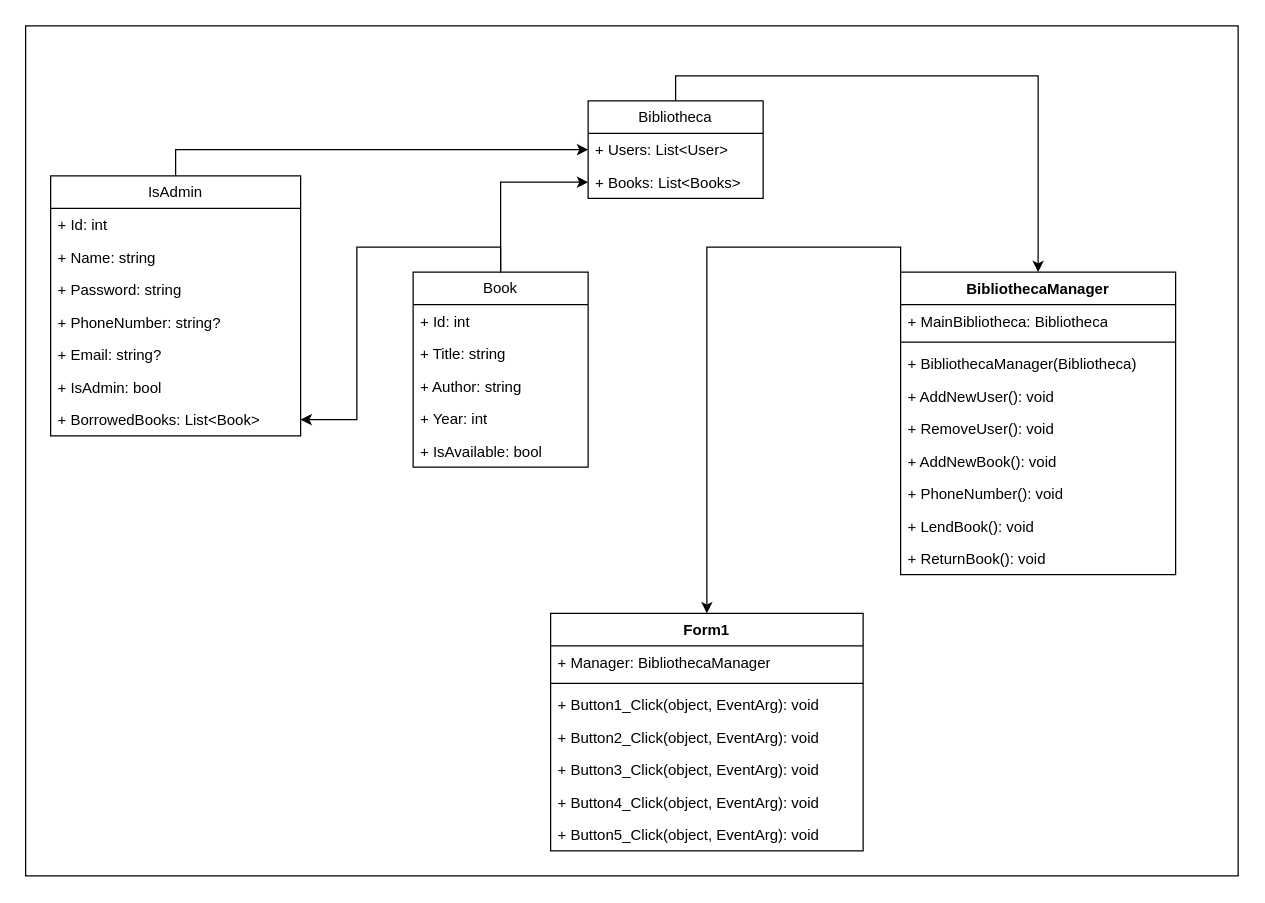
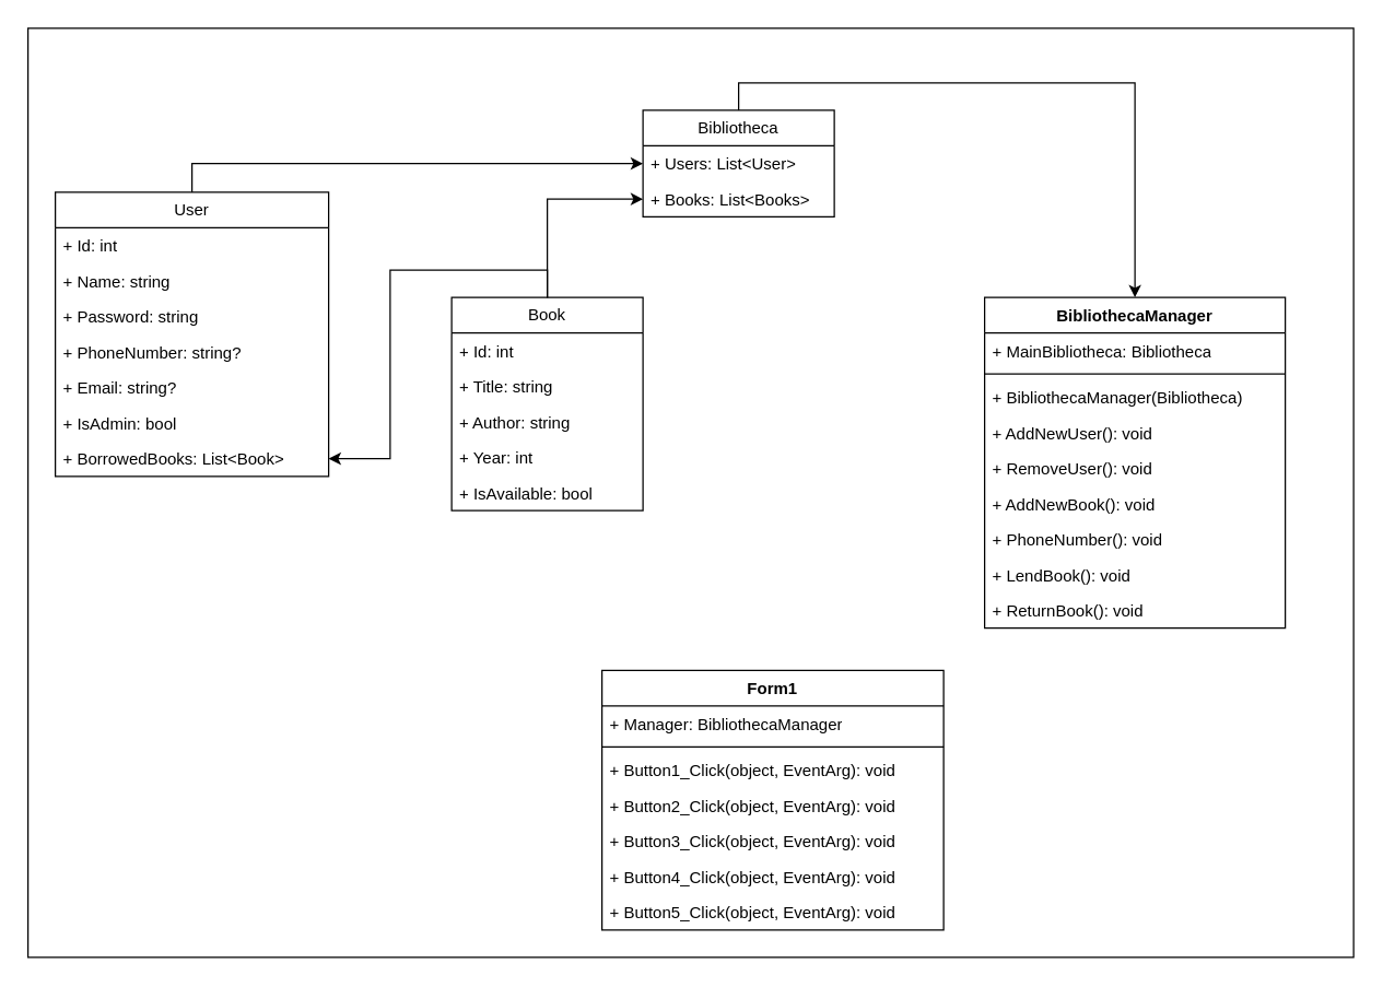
  <mxCell id="0" />
  <mxCell id="1" parent="0" />
  <mxCell id="2" value="" style="rounded=0;whiteSpace=wrap;html=1;" vertex="1" parent="1"><mxGeometry x="20" y="20" width="970" height="680" as="geometry" /></mxCell>
  <mxCell id="3" style="edgeStyle=orthogonalEdgeStyle;rounded=0;orthogonalLoop=1;jettySize=auto;html=1;exitX=0.5;exitY=0;exitDx=0;exitDy=0;entryX=0;entryY=0.5;entryDx=0;entryDy=0;" edge="1" parent="1" source="4" target="22"><mxGeometry relative="1" as="geometry" /></mxCell>
- <mxCell id="4" value="IsAdmin" style="swimlane;fontStyle=0;childLayout=stackLayout;horizontal=1;startSize=26;fillColor=none;horizontalStack=0;resizeParent=1;resizeParentMax=0;resizeLast=0;collapsible=1;marginBottom=0;whiteSpace=wrap;html=1;" vertex="1" parent="1"><mxGeometry x="40" y="140" width="200" height="208" as="geometry" /></mxCell>
+ <mxCell id="4" value="User" style="swimlane;fontStyle=0;childLayout=stackLayout;horizontal=1;startSize=26;fillColor=none;horizontalStack=0;resizeParent=1;resizeParentMax=0;resizeLast=0;collapsible=1;marginBottom=0;whiteSpace=wrap;html=1;" vertex="1" parent="1"><mxGeometry x="40" y="140" width="200" height="208" as="geometry" /></mxCell>
  <mxCell id="5" value="+ Id: int" style="text;strokeColor=none;fillColor=none;align=left;verticalAlign=top;spacingLeft=4;spacingRight=4;overflow=hidden;rotatable=0;points=[[0,0.5],[1,0.5]];portConstraint=eastwest;whiteSpace=wrap;html=1;" vertex="1" parent="4"><mxGeometry y="26" width="200" height="26" as="geometry" /></mxCell>
  <mxCell id="6" value="+ Name: string" style="text;strokeColor=none;fillColor=none;align=left;verticalAlign=top;spacingLeft=4;spacingRight=4;overflow=hidden;rotatable=0;points=[[0,0.5],[1,0.5]];portConstraint=eastwest;whiteSpace=wrap;html=1;" vertex="1" parent="4"><mxGeometry y="52" width="200" height="26" as="geometry" /></mxCell>
  <mxCell id="7" value="+ Password: string" style="text;strokeColor=none;fillColor=none;align=left;verticalAlign=top;spacingLeft=4;spacingRight=4;overflow=hidden;rotatable=0;points=[[0,0.5],[1,0.5]];portConstraint=eastwest;whiteSpace=wrap;html=1;" vertex="1" parent="4"><mxGeometry y="78" width="200" height="26" as="geometry" /></mxCell>
  <mxCell id="8" value="+ PhoneNumber: string?" style="text;strokeColor=none;fillColor=none;align=left;verticalAlign=top;spacingLeft=4;spacingRight=4;overflow=hidden;rotatable=0;points=[[0,0.5],[1,0.5]];portConstraint=eastwest;whiteSpace=wrap;html=1;" vertex="1" parent="4"><mxGeometry y="104" width="200" height="26" as="geometry" /></mxCell>
  <mxCell id="9" value="+ Email: string?" style="text;strokeColor=none;fillColor=none;align=left;verticalAlign=top;spacingLeft=4;spacingRight=4;overflow=hidden;rotatable=0;points=[[0,0.5],[1,0.5]];portConstraint=eastwest;whiteSpace=wrap;html=1;" vertex="1" parent="4"><mxGeometry y="130" width="200" height="26" as="geometry" /></mxCell>
  <mxCell id="10" value="+ IsAdmin: bool" style="text;strokeColor=none;fillColor=none;align=left;verticalAlign=top;spacingLeft=4;spacingRight=4;overflow=hidden;rotatable=0;points=[[0,0.5],[1,0.5]];portConstraint=eastwest;whiteSpace=wrap;html=1;" vertex="1" parent="4"><mxGeometry y="156" width="200" height="26" as="geometry" /></mxCell>
  <mxCell id="11" value="+ BorrowedBooks: List&amp;lt;Book&amp;gt;" style="text;strokeColor=none;fillColor=none;align=left;verticalAlign=top;spacingLeft=4;spacingRight=4;overflow=hidden;rotatable=0;points=[[0,0.5],[1,0.5]];portConstraint=eastwest;whiteSpace=wrap;html=1;" vertex="1" parent="4"><mxGeometry y="182" width="200" height="26" as="geometry" /></mxCell>
  <mxCell id="12" style="edgeStyle=orthogonalEdgeStyle;rounded=0;orthogonalLoop=1;jettySize=auto;html=1;exitX=0.5;exitY=0;exitDx=0;exitDy=0;entryX=1;entryY=0.5;entryDx=0;entryDy=0;" edge="1" parent="1" source="14" target="11"><mxGeometry relative="1" as="geometry" /></mxCell>
  <mxCell id="13" style="edgeStyle=orthogonalEdgeStyle;rounded=0;orthogonalLoop=1;jettySize=auto;html=1;exitX=0.5;exitY=0;exitDx=0;exitDy=0;entryX=0;entryY=0.5;entryDx=0;entryDy=0;" edge="1" parent="1" source="14" target="23"><mxGeometry relative="1" as="geometry" /></mxCell>
  <mxCell id="14" value="Book" style="swimlane;fontStyle=0;childLayout=stackLayout;horizontal=1;startSize=26;fillColor=none;horizontalStack=0;resizeParent=1;resizeParentMax=0;resizeLast=0;collapsible=1;marginBottom=0;whiteSpace=wrap;html=1;" vertex="1" parent="1"><mxGeometry x="330" y="217" width="140" height="156" as="geometry"><mxRectangle x="440" y="194" width="70" height="30" as="alternateBounds" /></mxGeometry></mxCell>
  <mxCell id="15" value="+ Id: int" style="text;strokeColor=none;fillColor=none;align=left;verticalAlign=top;spacingLeft=4;spacingRight=4;overflow=hidden;rotatable=0;points=[[0,0.5],[1,0.5]];portConstraint=eastwest;whiteSpace=wrap;html=1;" vertex="1" parent="14"><mxGeometry y="26" width="140" height="26" as="geometry" /></mxCell>
  <mxCell id="16" value="+ Title: string" style="text;strokeColor=none;fillColor=none;align=left;verticalAlign=top;spacingLeft=4;spacingRight=4;overflow=hidden;rotatable=0;points=[[0,0.5],[1,0.5]];portConstraint=eastwest;whiteSpace=wrap;html=1;" vertex="1" parent="14"><mxGeometry y="52" width="140" height="26" as="geometry" /></mxCell>
  <mxCell id="17" value="+ Author: string" style="text;strokeColor=none;fillColor=none;align=left;verticalAlign=top;spacingLeft=4;spacingRight=4;overflow=hidden;rotatable=0;points=[[0,0.5],[1,0.5]];portConstraint=eastwest;whiteSpace=wrap;html=1;" vertex="1" parent="14"><mxGeometry y="78" width="140" height="26" as="geometry" /></mxCell>
  <mxCell id="18" value="+ Year: int" style="text;strokeColor=none;fillColor=none;align=left;verticalAlign=top;spacingLeft=4;spacingRight=4;overflow=hidden;rotatable=0;points=[[0,0.5],[1,0.5]];portConstraint=eastwest;whiteSpace=wrap;html=1;" vertex="1" parent="14"><mxGeometry y="104" width="140" height="26" as="geometry" /></mxCell>
  <mxCell id="19" value="+ IsAvailable: bool" style="text;strokeColor=none;fillColor=none;align=left;verticalAlign=top;spacingLeft=4;spacingRight=4;overflow=hidden;rotatable=0;points=[[0,0.5],[1,0.5]];portConstraint=eastwest;whiteSpace=wrap;html=1;" vertex="1" parent="14"><mxGeometry y="130" width="140" height="26" as="geometry" /></mxCell>
  <mxCell id="20" style="edgeStyle=orthogonalEdgeStyle;rounded=0;orthogonalLoop=1;jettySize=auto;html=1;exitX=0.5;exitY=0;exitDx=0;exitDy=0;entryX=0.5;entryY=0;entryDx=0;entryDy=0;" edge="1" parent="1" source="21" target="25"><mxGeometry relative="1" as="geometry" /></mxCell>
  <mxCell id="21" value="Bibliotheca" style="swimlane;fontStyle=0;childLayout=stackLayout;horizontal=1;startSize=26;fillColor=none;horizontalStack=0;resizeParent=1;resizeParentMax=0;resizeLast=0;collapsible=1;marginBottom=0;whiteSpace=wrap;html=1;" vertex="1" parent="1"><mxGeometry x="470" y="80" width="140" height="78" as="geometry" /></mxCell>
  <mxCell id="22" value="+ Users: List&amp;lt;User&amp;gt;" style="text;strokeColor=none;fillColor=none;align=left;verticalAlign=top;spacingLeft=4;spacingRight=4;overflow=hidden;rotatable=0;points=[[0,0.5],[1,0.5]];portConstraint=eastwest;whiteSpace=wrap;html=1;" vertex="1" parent="21"><mxGeometry y="26" width="140" height="26" as="geometry" /></mxCell>
  <mxCell id="23" value="+ Books: List&amp;lt;Books&amp;gt;" style="text;strokeColor=none;fillColor=none;align=left;verticalAlign=top;spacingLeft=4;spacingRight=4;overflow=hidden;rotatable=0;points=[[0,0.5],[1,0.5]];portConstraint=eastwest;whiteSpace=wrap;html=1;" vertex="1" parent="21"><mxGeometry y="52" width="140" height="26" as="geometry" /></mxCell>
- <mxCell id="24" style="edgeStyle=orthogonalEdgeStyle;rounded=0;orthogonalLoop=1;jettySize=auto;html=1;exitX=0;exitY=0;exitDx=0;exitDy=0;entryX=0.5;entryY=0;entryDx=0;entryDy=0;" edge="1" parent="1" source="25" target="35"><mxGeometry relative="1" as="geometry" /></mxCell>
  <mxCell id="25" value="BibliothecaManager" style="swimlane;fontStyle=1;align=center;verticalAlign=top;childLayout=stackLayout;horizontal=1;startSize=26;horizontalStack=0;resizeParent=1;resizeParentMax=0;resizeLast=0;collapsible=1;marginBottom=0;whiteSpace=wrap;html=1;" vertex="1" parent="1"><mxGeometry x="720" y="217" width="220" height="242" as="geometry" /></mxCell>
  <mxCell id="26" value="+ MainBibliotheca:&amp;nbsp;Bibliotheca" style="text;strokeColor=none;fillColor=none;align=left;verticalAlign=top;spacingLeft=4;spacingRight=4;overflow=hidden;rotatable=0;points=[[0,0.5],[1,0.5]];portConstraint=eastwest;whiteSpace=wrap;html=1;" vertex="1" parent="25"><mxGeometry y="26" width="220" height="26" as="geometry" /></mxCell>
  <mxCell id="27" value="" style="line;strokeWidth=1;fillColor=none;align=left;verticalAlign=middle;spacingTop=-1;spacingLeft=3;spacingRight=3;rotatable=0;labelPosition=right;points=[];portConstraint=eastwest;strokeColor=inherit;" vertex="1" parent="25"><mxGeometry y="52" width="220" height="8" as="geometry" /></mxCell>
  <mxCell id="28" value="&lt;span style=&quot;color: rgba(0, 0, 0, 0); font-family: monospace; font-size: 0px; text-wrap-mode: nowrap;&quot;&gt;%3CmxGraphModel%3E%3Croot%3E%3CmxCell%20id%3D%220%22%2F%3E%3CmxCell%20id%3D%221%22%20parent%3D%220%22%2F%3E%3CmxCell%20id%3D%222%22%20value%3D%22%2B%20method(type)%3A%20type%22%20style%3D%22text%3BstrokeColor%3Dnone%3BfillColor%3Dnone%3Balign%3Dleft%3BverticalAlign%3Dtop%3BspacingLeft%3D4%3BspacingRight%3D4%3Boverflow%3Dhidden%3Brotatable%3D0%3Bpoints%3D%5B%5B0%2C0.5%5D%2C%5B1%2C0.5%5D%5D%3BportConstraint%3Deastwest%3BwhiteSpace%3Dwrap%3Bhtml%3D1%3B%22%20vertex%3D%221%22%20parent%3D%221%22%3E%3CmxGeometry%20x%3D%22620%22%20y%3D%22450%22%20width%3D%22220%22%20height%3D%2226%22%20as%3D%22geometry%22%2F%3E%3C%2FmxCell%3E%3C%2Froot%3E%3C%2FmxGraphModel%3E&lt;/span&gt;+&amp;nbsp;BibliothecaManager(Bibliotheca)" style="text;strokeColor=none;fillColor=none;align=left;verticalAlign=top;spacingLeft=4;spacingRight=4;overflow=hidden;rotatable=0;points=[[0,0.5],[1,0.5]];portConstraint=eastwest;whiteSpace=wrap;html=1;" vertex="1" parent="25"><mxGeometry y="60" width="220" height="26" as="geometry" /></mxCell>
  <mxCell id="29" value="+ AddNewUser(): void" style="text;strokeColor=none;fillColor=none;align=left;verticalAlign=top;spacingLeft=4;spacingRight=4;overflow=hidden;rotatable=0;points=[[0,0.5],[1,0.5]];portConstraint=eastwest;whiteSpace=wrap;html=1;" vertex="1" parent="25"><mxGeometry y="86" width="220" height="26" as="geometry" /></mxCell>
  <mxCell id="30" value="+ RemoveUser(): void" style="text;strokeColor=none;fillColor=none;align=left;verticalAlign=top;spacingLeft=4;spacingRight=4;overflow=hidden;rotatable=0;points=[[0,0.5],[1,0.5]];portConstraint=eastwest;whiteSpace=wrap;html=1;" vertex="1" parent="25"><mxGeometry y="112" width="220" height="26" as="geometry" /></mxCell>
  <mxCell id="31" value="+ AddNewBook(): void" style="text;strokeColor=none;fillColor=none;align=left;verticalAlign=top;spacingLeft=4;spacingRight=4;overflow=hidden;rotatable=0;points=[[0,0.5],[1,0.5]];portConstraint=eastwest;whiteSpace=wrap;html=1;" vertex="1" parent="25"><mxGeometry y="138" width="220" height="26" as="geometry" /></mxCell>
  <mxCell id="32" value="+ PhoneNumber(): void" style="text;strokeColor=none;fillColor=none;align=left;verticalAlign=top;spacingLeft=4;spacingRight=4;overflow=hidden;rotatable=0;points=[[0,0.5],[1,0.5]];portConstraint=eastwest;whiteSpace=wrap;html=1;" vertex="1" parent="25"><mxGeometry y="164" width="220" height="26" as="geometry" /></mxCell>
  <mxCell id="33" value="+ LendBook(): void" style="text;strokeColor=none;fillColor=none;align=left;verticalAlign=top;spacingLeft=4;spacingRight=4;overflow=hidden;rotatable=0;points=[[0,0.5],[1,0.5]];portConstraint=eastwest;whiteSpace=wrap;html=1;" vertex="1" parent="25"><mxGeometry y="190" width="220" height="26" as="geometry" /></mxCell>
  <mxCell id="34" value="+ ReturnBook(): void" style="text;strokeColor=none;fillColor=none;align=left;verticalAlign=top;spacingLeft=4;spacingRight=4;overflow=hidden;rotatable=0;points=[[0,0.5],[1,0.5]];portConstraint=eastwest;whiteSpace=wrap;html=1;" vertex="1" parent="25"><mxGeometry y="216" width="220" height="26" as="geometry" /></mxCell>
  <mxCell id="35" value="Form1" style="swimlane;fontStyle=1;align=center;verticalAlign=top;childLayout=stackLayout;horizontal=1;startSize=26;horizontalStack=0;resizeParent=1;resizeParentMax=0;resizeLast=0;collapsible=1;marginBottom=0;whiteSpace=wrap;html=1;" vertex="1" parent="1"><mxGeometry x="440" y="490" width="250" height="190" as="geometry" /></mxCell>
  <mxCell id="36" value="+ Manager: BibliothecaManager" style="text;strokeColor=none;fillColor=none;align=left;verticalAlign=top;spacingLeft=4;spacingRight=4;overflow=hidden;rotatable=0;points=[[0,0.5],[1,0.5]];portConstraint=eastwest;whiteSpace=wrap;html=1;" vertex="1" parent="35"><mxGeometry y="26" width="250" height="26" as="geometry" /></mxCell>
  <mxCell id="37" value="" style="line;strokeWidth=1;fillColor=none;align=left;verticalAlign=middle;spacingTop=-1;spacingLeft=3;spacingRight=3;rotatable=0;labelPosition=right;points=[];portConstraint=eastwest;strokeColor=inherit;" vertex="1" parent="35"><mxGeometry y="52" width="250" height="8" as="geometry" /></mxCell>
  <mxCell id="38" value="+ Button1_Click(object, EventArg): void" style="text;strokeColor=none;fillColor=none;align=left;verticalAlign=top;spacingLeft=4;spacingRight=4;overflow=hidden;rotatable=0;points=[[0,0.5],[1,0.5]];portConstraint=eastwest;whiteSpace=wrap;html=1;" vertex="1" parent="35"><mxGeometry y="60" width="250" height="26" as="geometry" /></mxCell>
  <mxCell id="39" value="+ Button2_Click(object, EventArg): void" style="text;strokeColor=none;fillColor=none;align=left;verticalAlign=top;spacingLeft=4;spacingRight=4;overflow=hidden;rotatable=0;points=[[0,0.5],[1,0.5]];portConstraint=eastwest;whiteSpace=wrap;html=1;" vertex="1" parent="35"><mxGeometry y="86" width="250" height="26" as="geometry" /></mxCell>
  <mxCell id="40" value="+ Button3_Click(object, EventArg): void" style="text;strokeColor=none;fillColor=none;align=left;verticalAlign=top;spacingLeft=4;spacingRight=4;overflow=hidden;rotatable=0;points=[[0,0.5],[1,0.5]];portConstraint=eastwest;whiteSpace=wrap;html=1;" vertex="1" parent="35"><mxGeometry y="112" width="250" height="26" as="geometry" /></mxCell>
  <mxCell id="41" value="+ Button4_Click(object, EventArg): void" style="text;strokeColor=none;fillColor=none;align=left;verticalAlign=top;spacingLeft=4;spacingRight=4;overflow=hidden;rotatable=0;points=[[0,0.5],[1,0.5]];portConstraint=eastwest;whiteSpace=wrap;html=1;" vertex="1" parent="35"><mxGeometry y="138" width="250" height="26" as="geometry" /></mxCell>
  <mxCell id="42" value="+ Button5_Click(object, EventArg): void" style="text;strokeColor=none;fillColor=none;align=left;verticalAlign=top;spacingLeft=4;spacingRight=4;overflow=hidden;rotatable=0;points=[[0,0.5],[1,0.5]];portConstraint=eastwest;whiteSpace=wrap;html=1;" vertex="1" parent="35"><mxGeometry y="164" width="250" height="26" as="geometry" /></mxCell>
